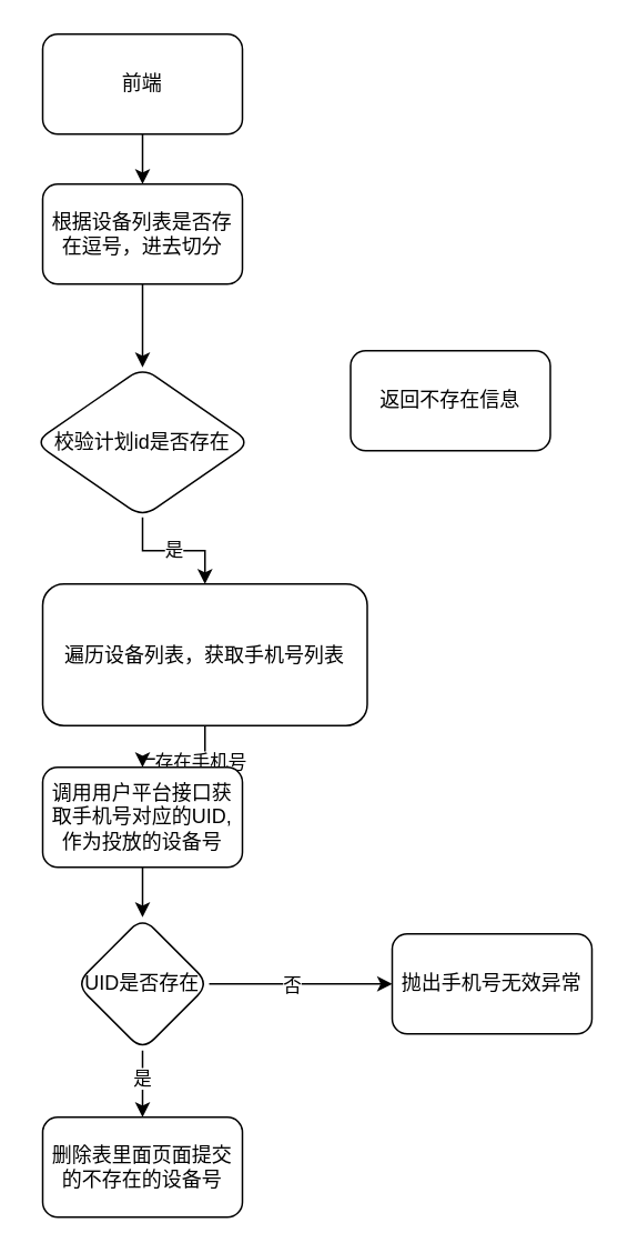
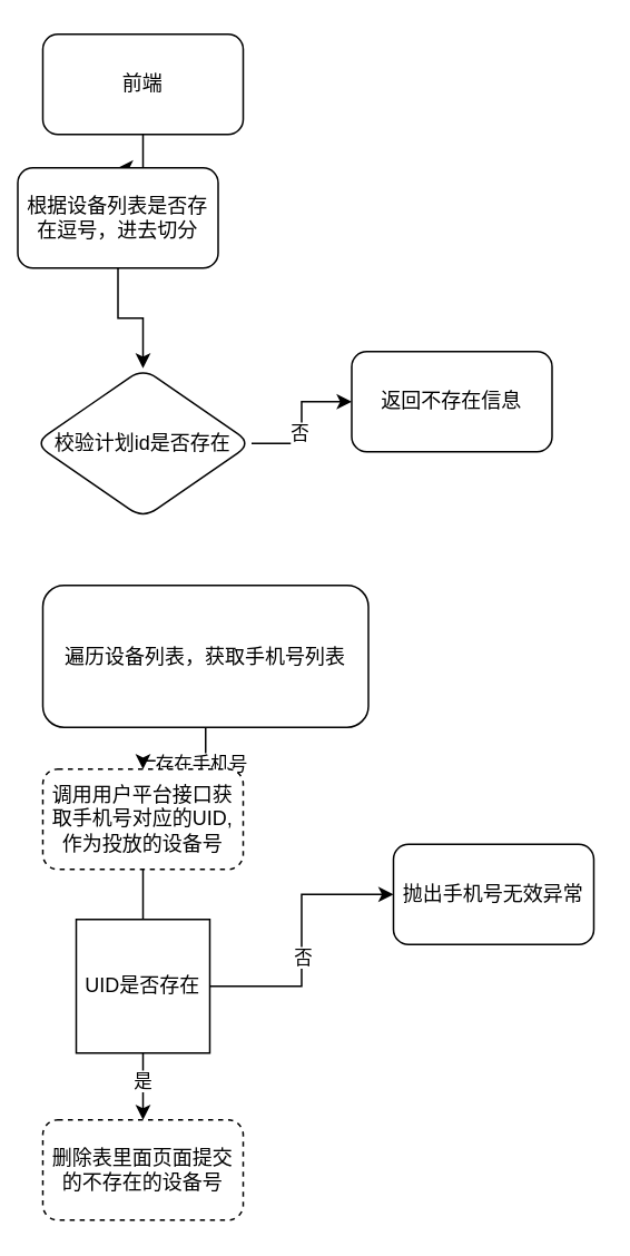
  <mxCell id="0" />
  <mxCell id="1" parent="0" />
  <mxCell id="2" value="" style="edgeStyle=orthogonalEdgeStyle;rounded=0;orthogonalLoop=1;jettySize=auto;html=1;" edge="1" parent="1" source="3" target="13"><mxGeometry relative="1" as="geometry" /></mxCell>
  <mxCell id="3" value="前端" style="rounded=1;whiteSpace=wrap;html=1;" vertex="1" parent="1"><mxGeometry x="25" y="20" width="120" height="60" as="geometry" /></mxCell>
- <mxCell id="6" value="是" style="edgeStyle=orthogonalEdgeStyle;rounded=0;orthogonalLoop=1;jettySize=auto;html=1;" edge="1" parent="1" source="7" target="11"><mxGeometry relative="1" as="geometry" /></mxCell>
+ <mxCell id="4" value="" style="edgeStyle=orthogonalEdgeStyle;rounded=0;orthogonalLoop=1;jettySize=auto;html=1;" edge="1" parent="1" source="7" target="8"><mxGeometry relative="1" as="geometry" /></mxCell>
+ <mxCell id="5" value="否" style="edgeLabel;html=1;align=center;verticalAlign=middle;resizable=0;points=[];" vertex="1" connectable="0" parent="4"><mxGeometry x="-0.129" y="2" relative="1" as="geometry"><mxPoint as="offset" /></mxGeometry></mxCell>
  <mxCell id="7" value="校验计划id是否存在" style="rhombus;whiteSpace=wrap;html=1;rounded=1;" vertex="1" parent="1"><mxGeometry x="20" y="220" width="130" height="90" as="geometry" /></mxCell>
  <mxCell id="8" value="返回不存在信息" style="whiteSpace=wrap;html=1;rounded=1;" vertex="1" parent="1"><mxGeometry x="210" y="210" width="120" height="60" as="geometry" /></mxCell>
  <mxCell id="9" value="" style="edgeStyle=orthogonalEdgeStyle;rounded=0;orthogonalLoop=1;jettySize=auto;html=1;" edge="1" parent="1" source="11" target="15"><mxGeometry relative="1" as="geometry" /></mxCell>
  <mxCell id="10" value="存在手机号" style="edgeLabel;html=1;align=center;verticalAlign=middle;resizable=0;points=[];" vertex="1" connectable="0" parent="9"><mxGeometry x="-0.25" y="1" relative="1" as="geometry"><mxPoint as="offset" /></mxGeometry></mxCell>
  <mxCell id="11" value="遍历设备列表，获取手机号列表" style="whiteSpace=wrap;html=1;rounded=1;" vertex="1" parent="1"><mxGeometry x="25" y="350" width="195" height="85" as="geometry" /></mxCell>
  <mxCell id="12" style="edgeStyle=orthogonalEdgeStyle;rounded=0;orthogonalLoop=1;jettySize=auto;html=1;" edge="1" parent="1" source="13" target="7"><mxGeometry relative="1" as="geometry" /></mxCell>
- <mxCell id="13" value="根据设备列表是否存在逗号，进去切分" style="whiteSpace=wrap;html=1;rounded=1;" vertex="1" parent="1"><mxGeometry x="25" y="110" width="120" height="60" as="geometry" /></mxCell>
- <mxCell id="14" value="" style="edgeStyle=orthogonalEdgeStyle;rounded=0;orthogonalLoop=1;jettySize=auto;html=1;" edge="1" parent="1" source="15" target="20"><mxGeometry relative="1" as="geometry" /></mxCell>
- <mxCell id="15" value="调用用户平台接口获取手机号对应的UID,作为投放的设备号" style="whiteSpace=wrap;html=1;rounded=1;" vertex="1" parent="1"><mxGeometry x="25" y="460" width="120" height="60" as="geometry" /></mxCell>
+ <mxCell id="13" value="根据设备列表是否存在逗号，进去切分" style="whiteSpace=wrap;html=1;rounded=1;" vertex="1" parent="1"><mxGeometry x="10" y="100" width="120" height="60" as="geometry" /></mxCell>
+ <mxCell id="14" value="" style="edgeStyle=orthogonalEdgeStyle;rounded=0;orthogonalLoop=1;jettySize=auto;html=1;endArrow=none;" edge="1" parent="1" source="15" target="20"><mxGeometry relative="1" as="geometry" /></mxCell>
+ <mxCell id="15" value="调用用户平台接口获取手机号对应的UID,作为投放的设备号" style="whiteSpace=wrap;html=1;rounded=1;dashed=1;" vertex="1" parent="1"><mxGeometry x="25" y="460" width="120" height="60" as="geometry" /></mxCell>
  <mxCell id="16" value="" style="edgeStyle=orthogonalEdgeStyle;rounded=0;orthogonalLoop=1;jettySize=auto;html=1;" edge="1" parent="1" source="20" target="21"><mxGeometry relative="1" as="geometry" /></mxCell>
  <mxCell id="17" value="否" style="edgeLabel;html=1;align=center;verticalAlign=middle;resizable=0;points=[];" vertex="1" connectable="0" parent="16"><mxGeometry x="-0.117" relative="1" as="geometry"><mxPoint as="offset" /></mxGeometry></mxCell>
  <mxCell id="18" value="" style="edgeStyle=orthogonalEdgeStyle;rounded=0;orthogonalLoop=1;jettySize=auto;html=1;" edge="1" parent="1" source="20" target="22"><mxGeometry relative="1" as="geometry" /></mxCell>
  <mxCell id="19" value="是" style="edgeLabel;html=1;align=center;verticalAlign=middle;resizable=0;points=[];" vertex="1" connectable="0" parent="18"><mxGeometry x="-0.222" y="-1" relative="1" as="geometry"><mxPoint as="offset" /></mxGeometry></mxCell>
- <mxCell id="20" value="UID是否存在" style="rhombus;whiteSpace=wrap;html=1;rounded=1;" vertex="1" parent="1"><mxGeometry x="45" y="550" width="80" height="80" as="geometry" /></mxCell>
- <mxCell id="21" value="抛出手机号无效异常" style="whiteSpace=wrap;html=1;rounded=1;" vertex="1" parent="1"><mxGeometry x="235" y="560" width="120" height="60" as="geometry" /></mxCell>
- <mxCell id="22" value="删除表里面页面提交的不存在的设备号" style="whiteSpace=wrap;html=1;rounded=1;" vertex="1" parent="1"><mxGeometry x="25" y="670" width="120" height="60" as="geometry" /></mxCell>
+ <mxCell id="20" value="UID是否存在" style="whiteSpace=wrap;html=1;rounded=0;" vertex="1" parent="1"><mxGeometry x="45" y="550" width="80" height="80" as="geometry" /></mxCell>
+ <mxCell id="21" value="抛出手机号无效异常" style="whiteSpace=wrap;html=1;rounded=1;" vertex="1" parent="1"><mxGeometry x="235" y="505" width="120" height="60" as="geometry" /></mxCell>
+ <mxCell id="22" value="删除表里面页面提交的不存在的设备号" style="whiteSpace=wrap;html=1;rounded=1;dashed=1;" vertex="1" parent="1"><mxGeometry x="25" y="670" width="120" height="60" as="geometry" /></mxCell>
